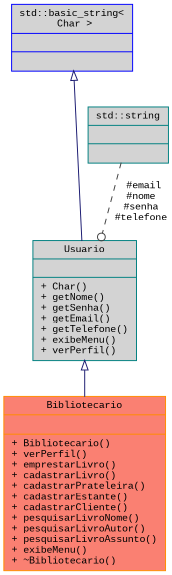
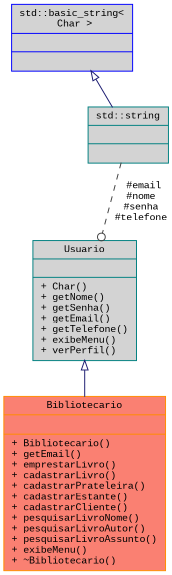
  digraph {
    fontname="Liberation Mono"
    node [color=teal fillcolor=lightgrey fontname="Liberation Mono" fontsize=10 shape=record style=filled]
    edge [arrowtail=onormal color=midnightblue dir=back fontname="Liberation Mono" fontsize=10 labelfontname=Helvetica labelfontsize=10 style=solid]
-   n1 [color=darkorange fillcolor=salmon fontcolor=black height=0.2 label="{Bibliotecario\n||+ Bibliotecario()\l+ verPerfil()\l+ emprestarLivro()\l+ cadastrarLivro()\l+ cadastrarPrateleira()\l+ cadastrarEstante()\l+ cadastrarCliente()\l+ pesquisarLivroNome()\l+ pesquisarLivroAutor()\l+ pesquisarLivroAssunto()\l+ exibeMenu()\l+ ~Bibliotecario()\l}" width=0.4]
+   n1 [color=darkorange fillcolor=salmon fontcolor=black height=0.2 label="{Bibliotecario\n||+ Bibliotecario()\l+ getEmail()\l+ emprestarLivro()\l+ cadastrarLivro()\l+ cadastrarPrateleira()\l+ cadastrarEstante()\l+ cadastrarCliente()\l+ pesquisarLivroNome()\l+ pesquisarLivroAutor()\l+ pesquisarLivroAssunto()\l+ exibeMenu()\l+ ~Bibliotecario()\l}" width=0.4]
    n2 [height=0.2 label="{Usuario\n||+ Char()\l+ getNome()\l+ getSenha()\l+ getEmail()\l+ getTelefone()\l+ exibeMenu()\l+ verPerfil()\l}" width=0.4]
    n3 [height=0.2 label="{std::string\n||}" width=0.4]
    n4 [color=blue height=0.2 label="{std::basic_string\<\l Char \>\n||}" width=0.4]
    n2 -> n1
    n3 -> n2 [arrowhead=odot color=grey25 label=" #email\n#nome\n#senha\n#telefone" style=dashed arrowtail="" dir=""]
-   n4 -> n2
+   n4 -> n3
  }
